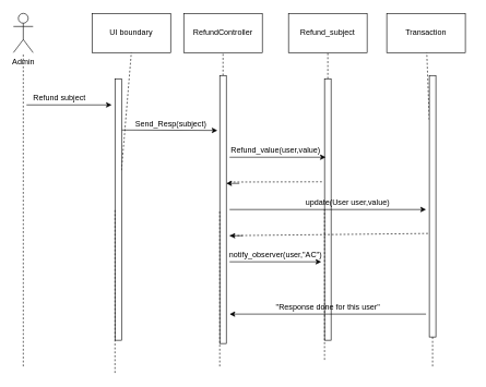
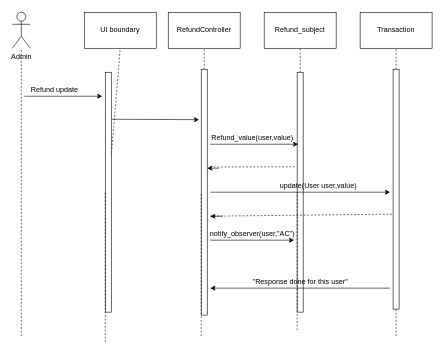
  <mxCell id="0" />
  <mxCell id="1" parent="0" />
  <mxCell id="2" value="UI boundary" style="rounded=0;whiteSpace=wrap;html=1;" vertex="1" parent="1"><mxGeometry x="140" y="20" width="120" height="60" as="geometry" /></mxCell>
  <mxCell id="3" value="Admin" style="shape=umlActor;verticalLabelPosition=bottom;verticalAlign=top;html=1;outlineConnect=0;" vertex="1" parent="1"><mxGeometry x="20" y="20" width="30" height="60" as="geometry" /></mxCell>
  <mxCell id="4" value="RefundController" style="rounded=0;whiteSpace=wrap;html=1;" vertex="1" parent="1"><mxGeometry x="280" y="20" width="120" height="60" as="geometry" /></mxCell>
  <mxCell id="5" value="Refund_subject" style="rounded=0;whiteSpace=wrap;html=1;" vertex="1" parent="1"><mxGeometry x="440" y="20" width="120" height="60" as="geometry" /></mxCell>
- <mxCell id="6" value="Transaction" style="rounded=0;whiteSpace=wrap;html=1;" vertex="1" parent="1"><mxGeometry x="590" y="20" width="120" height="60" as="geometry" /></mxCell>
+ <mxCell id="6" value="Transaction" style="rounded=0;whiteSpace=wrap;html=1;" vertex="1" parent="1"><mxGeometry x="600" y="20" width="120" height="60" as="geometry" /></mxCell>
  <mxCell id="7" value="" style="endArrow=none;dashed=1;html=1;rounded=0;" edge="1" parent="1" target="3"><mxGeometry width="50" height="50" relative="1" as="geometry"><mxPoint x="35" y="560" as="sourcePoint" /><mxPoint x="30" y="120" as="targetPoint" /></mxGeometry></mxCell>
  <mxCell id="8" value="" style="endArrow=none;dashed=1;html=1;rounded=0;entryX=0.5;entryY=1;entryDx=0;entryDy=0;startArrow=none;" edge="1" parent="1" source="12" target="2"><mxGeometry width="50" height="50" relative="1" as="geometry"><mxPoint x="180" y="570" as="sourcePoint" /><mxPoint x="340" y="250" as="targetPoint" /></mxGeometry></mxCell>
  <mxCell id="9" value="" style="endArrow=none;dashed=1;html=1;rounded=0;entryX=0.5;entryY=1;entryDx=0;entryDy=0;startArrow=none;" edge="1" parent="1" source="14" target="4"><mxGeometry width="50" height="50" relative="1" as="geometry"><mxPoint x="340" y="560" as="sourcePoint" /><mxPoint x="340" y="250" as="targetPoint" /></mxGeometry></mxCell>
  <mxCell id="10" value="" style="endArrow=none;dashed=1;html=1;rounded=0;entryX=0.5;entryY=1;entryDx=0;entryDy=0;startArrow=none;" edge="1" parent="1" source="16" target="5"><mxGeometry width="50" height="50" relative="1" as="geometry"><mxPoint x="500" y="550" as="sourcePoint" /><mxPoint x="670" y="250" as="targetPoint" /></mxGeometry></mxCell>
  <mxCell id="11" value="" style="endArrow=none;dashed=1;html=1;rounded=0;startArrow=none;" edge="1" parent="1" source="18" target="6"><mxGeometry width="50" height="50" relative="1" as="geometry"><mxPoint x="660" y="560" as="sourcePoint" /><mxPoint x="740" y="250" as="targetPoint" /></mxGeometry></mxCell>
  <mxCell id="12" value="" style="rounded=0;whiteSpace=wrap;html=1;direction=south;" vertex="1" parent="1"><mxGeometry x="175" y="120" width="10" height="400" as="geometry" /></mxCell>
  <mxCell id="13" value="" style="endArrow=none;dashed=1;html=1;rounded=0;entryX=0.5;entryY=1;entryDx=0;entryDy=0;" edge="1" parent="1" target="12"><mxGeometry width="50" height="50" relative="1" as="geometry"><mxPoint x="175" y="570" as="sourcePoint" /><mxPoint x="180" y="80" as="targetPoint" /></mxGeometry></mxCell>
  <mxCell id="14" value="" style="rounded=0;whiteSpace=wrap;html=1;direction=south;" vertex="1" parent="1"><mxGeometry x="335" y="115" width="10" height="410" as="geometry" /></mxCell>
  <mxCell id="15" value="" style="endArrow=none;dashed=1;html=1;rounded=0;entryX=0.5;entryY=1;entryDx=0;entryDy=0;" edge="1" parent="1" target="14"><mxGeometry width="50" height="50" relative="1" as="geometry"><mxPoint x="335" y="560" as="sourcePoint" /><mxPoint x="340" y="80" as="targetPoint" /></mxGeometry></mxCell>
  <mxCell id="16" value="" style="rounded=0;whiteSpace=wrap;html=1;direction=south;" vertex="1" parent="1"><mxGeometry x="495" y="120" width="10" height="400" as="geometry" /></mxCell>
  <mxCell id="17" value="" style="endArrow=none;dashed=1;html=1;rounded=0;entryX=0.5;entryY=1;entryDx=0;entryDy=0;" edge="1" parent="1" target="16"><mxGeometry width="50" height="50" relative="1" as="geometry"><mxPoint x="495" y="550" as="sourcePoint" /><mxPoint x="500" y="80" as="targetPoint" /></mxGeometry></mxCell>
  <mxCell id="18" value="" style="rounded=0;whiteSpace=wrap;html=1;direction=south;" vertex="1" parent="1"><mxGeometry x="655" y="115" width="10" height="400" as="geometry" /></mxCell>
  <mxCell id="19" value="" style="endArrow=none;dashed=1;html=1;rounded=0;" edge="1" parent="1" target="18"><mxGeometry width="50" height="50" relative="1" as="geometry"><mxPoint x="660" y="560" as="sourcePoint" /><mxPoint x="660" y="80" as="targetPoint" /></mxGeometry></mxCell>
  <mxCell id="20" value="" style="endArrow=classic;html=1;rounded=0;" edge="1" parent="1"><mxGeometry width="50" height="50" relative="1" as="geometry"><mxPoint x="40" y="160" as="sourcePoint" /><mxPoint x="170" y="160" as="targetPoint" /></mxGeometry></mxCell>
- <mxCell id="21" value="Refund subject" style="text;html=1;align=center;verticalAlign=middle;resizable=0;points=[];autosize=1;strokeColor=none;fillColor=none;" vertex="1" parent="1"><mxGeometry x="40" y="140" width="100" height="20" as="geometry" /></mxCell>
+ <mxCell id="21" value="Refund update" style="text;html=1;align=center;verticalAlign=middle;resizable=0;points=[];autosize=1;strokeColor=none;fillColor=none;" vertex="1" parent="1"><mxGeometry x="40" y="140" width="100" height="20" as="geometry" /></mxCell>
  <mxCell id="22" value="" style="endArrow=classic;html=1;rounded=0;exitX=0.196;exitY=-0.067;exitDx=0;exitDy=0;exitPerimeter=0;entryX=0.205;entryY=1.356;entryDx=0;entryDy=0;entryPerimeter=0;" edge="1" parent="1" source="12" target="14"><mxGeometry width="50" height="50" relative="1" as="geometry"><mxPoint x="360" y="290" as="sourcePoint" /><mxPoint x="410" y="240" as="targetPoint" /></mxGeometry></mxCell>
- <mxCell id="23" value="Send_Resp(subject)" style="text;html=1;align=center;verticalAlign=middle;resizable=0;points=[];autosize=1;strokeColor=none;fillColor=none;" vertex="1" parent="1"><mxGeometry x="200" y="180" width="120" height="20" as="geometry" /></mxCell>
  <mxCell id="24" value="" style="endArrow=classic;html=1;rounded=0;entryX=0.3;entryY=0.822;entryDx=0;entryDy=0;entryPerimeter=0;" edge="1" parent="1" target="16"><mxGeometry width="50" height="50" relative="1" as="geometry"><mxPoint x="350" y="240" as="sourcePoint" /><mxPoint x="410" y="240" as="targetPoint" /></mxGeometry></mxCell>
  <mxCell id="25" value="Refund_value(user,value)" style="text;html=1;align=center;verticalAlign=middle;resizable=0;points=[];autosize=1;strokeColor=none;fillColor=none;" vertex="1" parent="1"><mxGeometry x="345" y="220" width="150" height="20" as="geometry" /></mxCell>
  <mxCell id="26" value="" style="endArrow=none;dashed=1;html=1;rounded=0;entryX=0.394;entryY=1.267;entryDx=0;entryDy=0;entryPerimeter=0;" edge="1" parent="1" target="16"><mxGeometry width="50" height="50" relative="1" as="geometry"><mxPoint x="350" y="278" as="sourcePoint" /><mxPoint x="410" y="240" as="targetPoint" /></mxGeometry></mxCell>
  <mxCell id="27" value="" style="endArrow=classic;html=1;rounded=0;" edge="1" parent="1"><mxGeometry width="50" height="50" relative="1" as="geometry"><mxPoint x="365" y="280" as="sourcePoint" /><mxPoint x="345" y="280" as="targetPoint" /></mxGeometry></mxCell>
  <mxCell id="28" value="" style="endArrow=classic;html=1;rounded=0;" edge="1" parent="1"><mxGeometry width="50" height="50" relative="1" as="geometry"><mxPoint x="350" y="320" as="sourcePoint" /><mxPoint x="650" y="320" as="targetPoint" /></mxGeometry></mxCell>
  <mxCell id="29" value="update(User user,value)" style="text;html=1;align=center;verticalAlign=middle;resizable=0;points=[];autosize=1;strokeColor=none;fillColor=none;" vertex="1" parent="1"><mxGeometry x="460" y="300" width="140" height="20" as="geometry" /></mxCell>
  <mxCell id="30" value="" style="endArrow=classic;html=1;rounded=0;entryX=0.598;entryY=-0.5;entryDx=0;entryDy=0;entryPerimeter=0;" edge="1" parent="1" target="14"><mxGeometry width="50" height="50" relative="1" as="geometry"><mxPoint x="370" y="360" as="sourcePoint" /><mxPoint x="270" y="270" as="targetPoint" /></mxGeometry></mxCell>
  <mxCell id="31" value="" style="endArrow=none;dashed=1;html=1;rounded=0;entryX=0.604;entryY=0.911;entryDx=0;entryDy=0;entryPerimeter=0;" edge="1" parent="1" target="18"><mxGeometry width="50" height="50" relative="1" as="geometry"><mxPoint x="350" y="360" as="sourcePoint" /><mxPoint x="410" y="240" as="targetPoint" /></mxGeometry></mxCell>
  <mxCell id="32" value="" style="endArrow=classic;html=1;rounded=0;" edge="1" parent="1"><mxGeometry width="50" height="50" relative="1" as="geometry"><mxPoint x="350" y="400" as="sourcePoint" /><mxPoint x="490" y="400" as="targetPoint" /></mxGeometry></mxCell>
  <mxCell id="33" value="notify_observer(user,&quot;AC&quot;)" style="text;html=1;align=center;verticalAlign=middle;resizable=0;points=[];autosize=1;strokeColor=none;fillColor=none;" vertex="1" parent="1"><mxGeometry x="340" y="380" width="160" height="20" as="geometry" /></mxCell>
  <mxCell id="34" value="" style="endArrow=classic;html=1;rounded=0;" edge="1" parent="1"><mxGeometry width="50" height="50" relative="1" as="geometry"><mxPoint x="650" y="480" as="sourcePoint" /><mxPoint x="350" y="480" as="targetPoint" /></mxGeometry></mxCell>
  <mxCell id="35" value="&quot;Response done for this user&quot;" style="text;html=1;align=center;verticalAlign=middle;resizable=0;points=[];autosize=1;strokeColor=none;fillColor=none;" vertex="1" parent="1"><mxGeometry x="415" y="460" width="170" height="20" as="geometry" /></mxCell>
